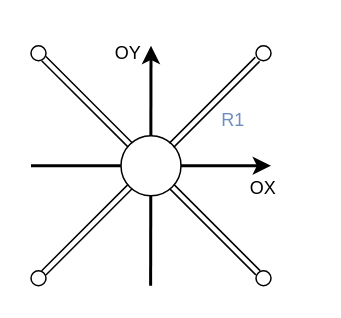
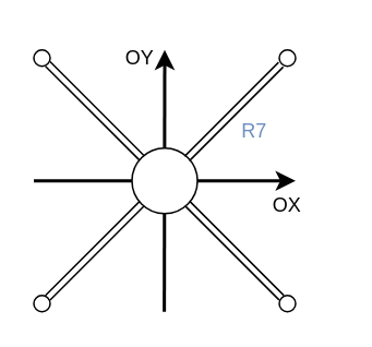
  <mxCell id="0" />
  <mxCell id="1" parent="0" />
  <mxCell id="2" value="" style="ellipse;whiteSpace=wrap;html=1;aspect=fixed;" vertex="1" parent="1"><mxGeometry x="170" y="30" width="10" height="10" as="geometry" /></mxCell>
  <mxCell id="3" value="" style="ellipse;whiteSpace=wrap;html=1;aspect=fixed;" vertex="1" parent="1"><mxGeometry x="20" y="30" width="10" height="10" as="geometry" /></mxCell>
  <mxCell id="4" value="" style="ellipse;whiteSpace=wrap;html=1;aspect=fixed;" vertex="1" parent="1"><mxGeometry x="20" y="180" width="10" height="10" as="geometry" /></mxCell>
  <mxCell id="5" value="" style="ellipse;whiteSpace=wrap;html=1;aspect=fixed;" vertex="1" parent="1"><mxGeometry x="170" y="180" width="10" height="10" as="geometry" /></mxCell>
  <mxCell id="6" value="" style="endArrow=classic;html=1;strokeWidth=2;rounded=0;startArrow=none;startFill=0;endFill=1;" edge="1" parent="1"><mxGeometry width="50" height="50" relative="1" as="geometry"><mxPoint x="99.76" y="190" as="sourcePoint" /><mxPoint x="100" y="30" as="targetPoint" /></mxGeometry></mxCell>
  <mxCell id="7" value="" style="endArrow=none;html=1;strokeWidth=2;rounded=0;endFill=0;startArrow=classic;startFill=1;" edge="1" parent="1"><mxGeometry width="50" height="50" relative="1" as="geometry"><mxPoint x="180" y="110" as="sourcePoint" /><mxPoint x="20" y="110" as="targetPoint" /></mxGeometry></mxCell>
  <mxCell id="8" value="" style="ellipse;whiteSpace=wrap;html=1;aspect=fixed;" vertex="1" parent="1"><mxGeometry x="80" y="90" width="40" height="40" as="geometry" /></mxCell>
- <mxCell id="9" value="&lt;font color=&quot;#6C8EBF&quot;&gt;R1&lt;/font&gt;" style="text;html=1;strokeColor=none;fillColor=none;align=center;verticalAlign=middle;whiteSpace=wrap;rounded=0;fontFamily=Arial;" vertex="1" parent="1"><mxGeometry x="125" y="65" width="60" height="30" as="geometry" /></mxCell>
+ <mxCell id="9" value="&lt;font color=&quot;#6C8EBF&quot;&gt;R7&lt;/font&gt;" style="text;html=1;strokeColor=none;fillColor=none;align=center;verticalAlign=middle;whiteSpace=wrap;rounded=0;fontFamily=Arial;" vertex="1" parent="1"><mxGeometry x="125" y="65" width="60" height="30" as="geometry" /></mxCell>
  <mxCell id="10" value="" style="shape=link;endArrow=none;startArrow=none;html=1;rounded=0;entryX=1;entryY=1;entryDx=0;entryDy=0;exitX=0;exitY=0;exitDx=0;exitDy=0;startFill=0;endFill=0;strokeWidth=1;" edge="1" parent="1" source="8" target="3"><mxGeometry width="100" height="100" relative="1" as="geometry"><mxPoint x="40" y="115" as="sourcePoint" /><mxPoint x="140" y="15" as="targetPoint" /></mxGeometry></mxCell>
  <mxCell id="11" value="" style="shape=link;endArrow=none;startArrow=none;html=1;rounded=0;entryX=1;entryY=1;entryDx=0;entryDy=0;exitX=0;exitY=0;exitDx=0;exitDy=0;startFill=0;endFill=0;strokeWidth=1;" edge="1" parent="1"><mxGeometry width="100" height="100" relative="1" as="geometry"><mxPoint x="171.318" y="181.318" as="sourcePoint" /><mxPoint x="113.996" y="123.996" as="targetPoint" /></mxGeometry></mxCell>
  <mxCell id="12" value="" style="shape=link;endArrow=none;startArrow=none;html=1;rounded=0;entryX=0;entryY=1;entryDx=0;entryDy=0;exitX=1;exitY=0;exitDx=0;exitDy=0;startFill=0;endFill=0;strokeWidth=1;" edge="1" parent="1" source="4" target="8"><mxGeometry width="100" height="100" relative="1" as="geometry"><mxPoint x="112.318" y="227.318" as="sourcePoint" /><mxPoint x="54.996" y="169.996" as="targetPoint" /></mxGeometry></mxCell>
  <mxCell id="13" value="" style="shape=link;endArrow=none;startArrow=none;html=1;rounded=0;entryX=0;entryY=1;entryDx=0;entryDy=0;exitX=1;exitY=0;exitDx=0;exitDy=0;startFill=0;endFill=0;strokeWidth=1;" edge="1" parent="1"><mxGeometry width="100" height="100" relative="1" as="geometry"><mxPoint x="113.676" y="96.324" as="sourcePoint" /><mxPoint x="170.998" y="39.002" as="targetPoint" /></mxGeometry></mxCell>
  <mxCell id="14" value="&lt;font color=&quot;#000000&quot;&gt;OX&lt;/font&gt;" style="text;html=1;strokeColor=none;fillColor=none;align=center;verticalAlign=middle;whiteSpace=wrap;rounded=0;fontColor=#6C8EBF;" vertex="1" parent="1"><mxGeometry x="145" y="110" width="60" height="30" as="geometry" /></mxCell>
  <mxCell id="15" value="&lt;font color=&quot;#000000&quot;&gt;OY&lt;/font&gt;" style="text;html=1;strokeColor=none;fillColor=none;align=center;verticalAlign=middle;whiteSpace=wrap;rounded=0;fontColor=#6C8EBF;" vertex="1" parent="1"><mxGeometry x="55" y="20" width="60" height="30" as="geometry" /></mxCell>
